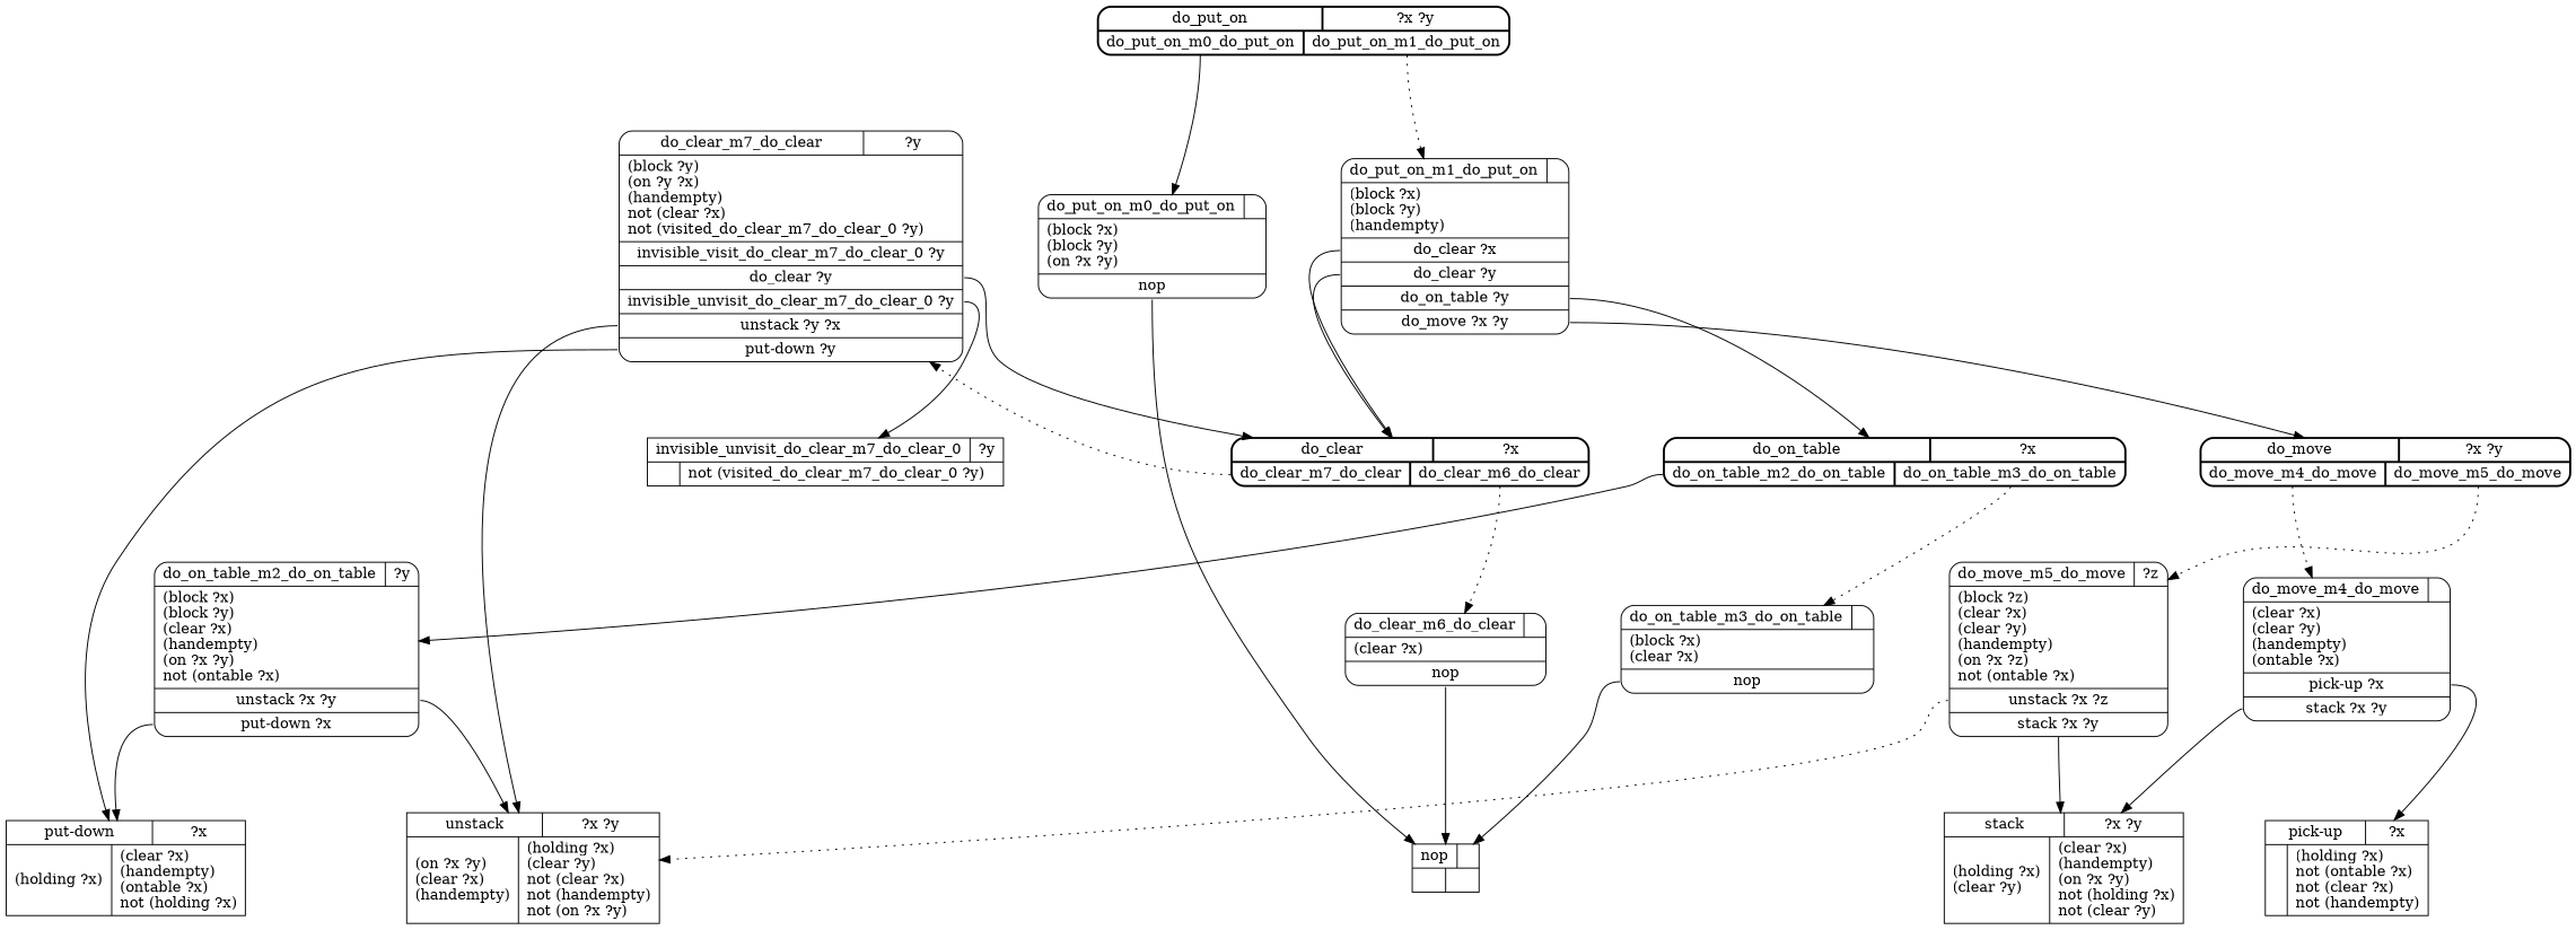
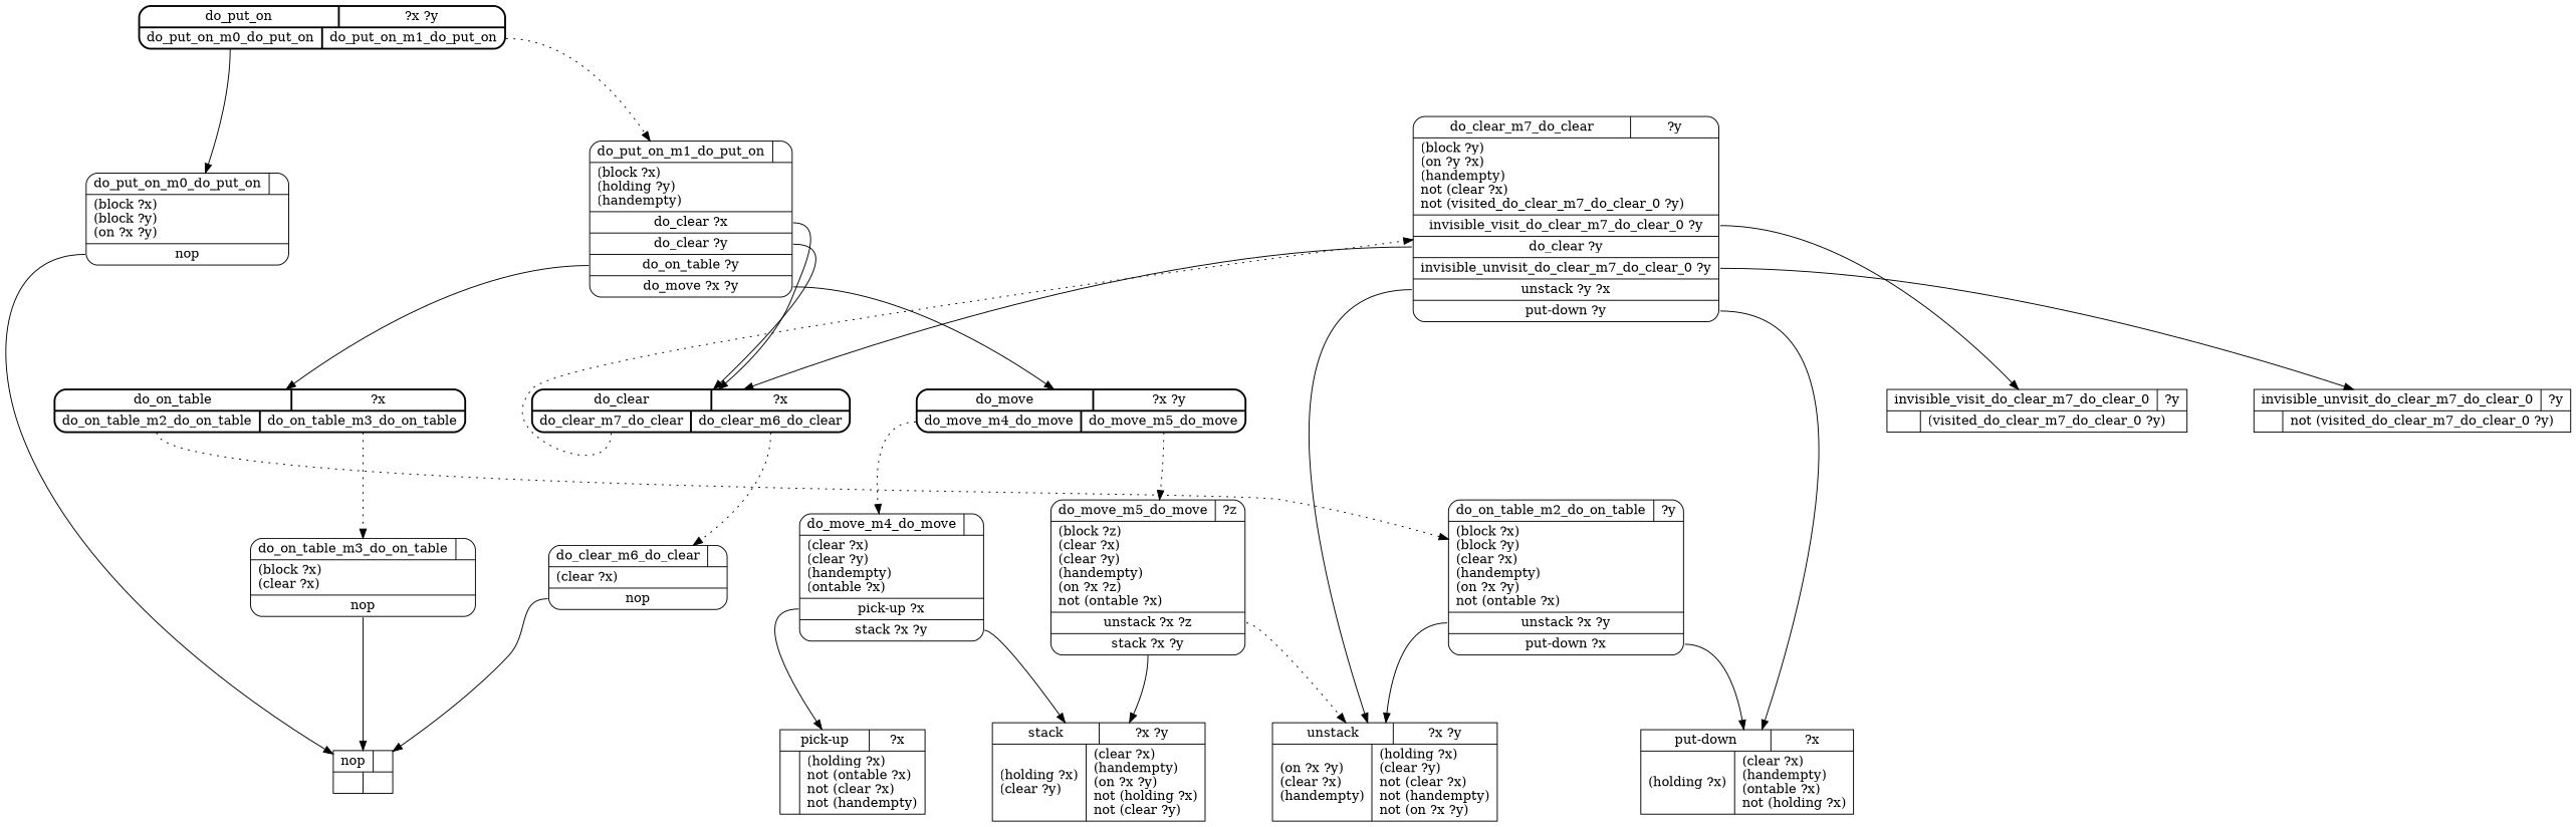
  digraph {
    nodesep=1
    ranksep=1
    node [shape=Mrecord]
    edge [tailport=0]
    "pick-up" [label="{{\N|?x}|{|(holding ?x)\lnot (ontable ?x)\lnot (clear ?x)\lnot (handempty)\l}}" shape=record]
    "put-down" [label="{{\N|?x}|{(holding ?x)\l|(clear ?x)\l(handempty)\l(ontable ?x)\lnot (holding ?x)\l}}" shape=record]
    stack [label="{{\N|?x ?y}|{(holding ?x)\l(clear ?y)\l|(clear ?x)\l(handempty)\l(on ?x ?y)\lnot (holding ?x)\lnot (clear ?y)\l}}" shape=record]
    unstack [label="{{\N|?x ?y}|{(on ?x ?y)\l(clear ?x)\l(handempty)\l|(holding ?x)\l(clear ?y)\lnot (clear ?x)\lnot (handempty)\lnot (on ?x ?y)\l}}" shape=record]
    nop [label="{{\N|}|{|}}" shape=record]
+   invisible_visit_do_clear_m7_do_clear_0 [label="{{\N|?y}|{|(visited_do_clear_m7_do_clear_0 ?y)\l}}" shape=record]
    invisible_unvisit_do_clear_m7_do_clear_0 [label="{{\N|?y}|{|not (visited_do_clear_m7_do_clear_0 ?y)\l}}" shape=record]
    do_put_on [label="{{\N|?x ?y}|{<0>do_put_on_m0_do_put_on|<1>do_put_on_m1_do_put_on}}" style=bold]
    do_put_on_m0_do_put_on [label="{{\N|}|(block ?x)\l(block ?y)\l(on ?x ?y)\l|<0>nop}"]
-   do_put_on_m1_do_put_on [label="{{\N|}|(block ?x)\l(block ?y)\l(handempty)\l|<0>do_clear ?x|<1>do_clear ?y|<2>do_on_table ?y|<3>do_move ?x ?y}"]
+   do_put_on_m1_do_put_on [label="{{\N|}|(block ?x)\l(holding ?y)\l(handempty)\l|<0>do_clear ?x|<1>do_clear ?y|<2>do_on_table ?y|<3>do_move ?x ?y}"]
    do_clear [label="{{\N|?x}|{<0>do_clear_m7_do_clear|<1>do_clear_m6_do_clear}}" style=bold]
    do_on_table [label="{{\N|?x}|{<0>do_on_table_m2_do_on_table|<1>do_on_table_m3_do_on_table}}" style=bold]
    do_move [label="{{\N|?x ?y}|{<0>do_move_m4_do_move|<1>do_move_m5_do_move}}" style=bold]
    do_clear_m7_do_clear [label="{{\N|?y}|(block ?y)\l(on ?y ?x)\l(handempty)\lnot (clear ?x)\lnot (visited_do_clear_m7_do_clear_0 ?y)\l|<0>invisible_visit_do_clear_m7_do_clear_0 ?y|<1>do_clear ?y|<2>invisible_unvisit_do_clear_m7_do_clear_0 ?y|<3>unstack ?y ?x|<4>put-down ?y}"]
    do_clear_m6_do_clear [label="{{\N|}|(clear ?x)\l|<0>nop}"]
    do_on_table_m2_do_on_table [label="{{\N|?y}|(block ?x)\l(block ?y)\l(clear ?x)\l(handempty)\l(on ?x ?y)\lnot (ontable ?x)\l|<0>unstack ?x ?y|<1>put-down ?x}"]
    do_on_table_m3_do_on_table [label="{{\N|}|(block ?x)\l(clear ?x)\l|<0>nop}"]
    do_move_m4_do_move [label="{{\N|}|(clear ?x)\l(clear ?y)\l(handempty)\l(ontable ?x)\l|<0>pick-up ?x|<1>stack ?x ?y}"]
    do_move_m5_do_move [label="{{\N|?z}|(block ?z)\l(clear ?x)\l(clear ?y)\l(handempty)\l(on ?x ?z)\lnot (ontable ?x)\l|<0>unstack ?x ?z|<1>stack ?x ?y}"]
    do_put_on -> do_put_on_m0_do_put_on [style=solid]
    do_put_on -> do_put_on_m1_do_put_on [style=dotted tailport=1]
    do_put_on_m0_do_put_on -> nop
    do_put_on_m1_do_put_on -> do_clear
    do_put_on_m1_do_put_on -> do_clear [tailport=1]
    do_put_on_m1_do_put_on -> do_on_table [tailport=2]
    do_put_on_m1_do_put_on -> do_move [tailport=3]
    do_clear -> do_clear_m7_do_clear [style=dotted]
    do_clear -> do_clear_m6_do_clear [style=dotted tailport=1]
-   do_on_table -> do_on_table_m2_do_on_table [style=solid]
+   do_on_table -> do_on_table_m2_do_on_table [style=dotted]
    do_on_table -> do_on_table_m3_do_on_table [style=dotted tailport=1]
    do_move -> do_move_m4_do_move [style=dotted]
    do_move -> do_move_m5_do_move [style=dotted tailport=1]
    do_clear_m7_do_clear -> "put-down" [tailport=4]
    do_clear_m7_do_clear -> unstack [tailport=3]
+   do_clear_m7_do_clear -> invisible_visit_do_clear_m7_do_clear_0
    do_clear_m7_do_clear -> invisible_unvisit_do_clear_m7_do_clear_0 [tailport=2]
    do_clear_m7_do_clear -> do_clear [tailport=1]
    do_clear_m6_do_clear -> nop
    do_on_table_m2_do_on_table -> "put-down" [tailport=1]
    do_on_table_m2_do_on_table -> unstack
    do_on_table_m3_do_on_table -> nop
    do_move_m4_do_move -> "pick-up"
    do_move_m4_do_move -> stack [tailport=1]
    do_move_m5_do_move -> stack [tailport=1]
    do_move_m5_do_move -> unstack [style=dotted]
  }
